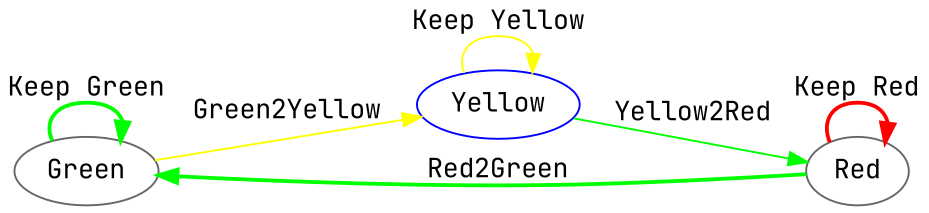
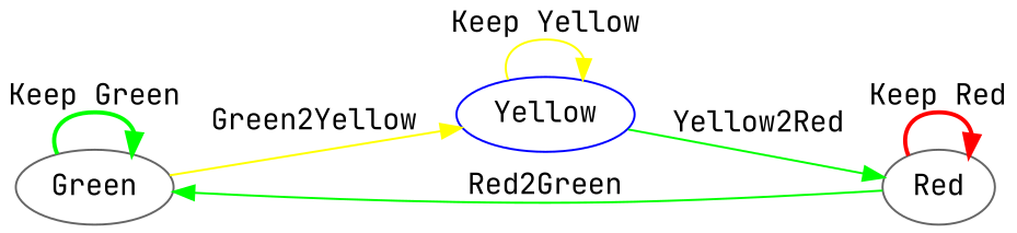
  digraph {
    fontname="JetBrains Mono"
    rankdir=LR
    node [color=gray40 fontname="JetBrains Mono"]
    edge [color=green fontname="JetBrains Mono"]
    Green
    Yellow [color=blue]
    Red
    Green -> Green [label="Keep Green" style=bold]
    Green -> Yellow [color=yellow label=Green2Yellow]
    Yellow -> Yellow [color=yellow label="Keep Yellow"]
    Yellow -> Red [label=Yellow2Red style=solid]
-   Red -> Green [label=Red2Green style=bold]
+   Red -> Green [label=Red2Green style=solid]
    Red -> Red [color=red label="Keep Red" style=bold]
  }
